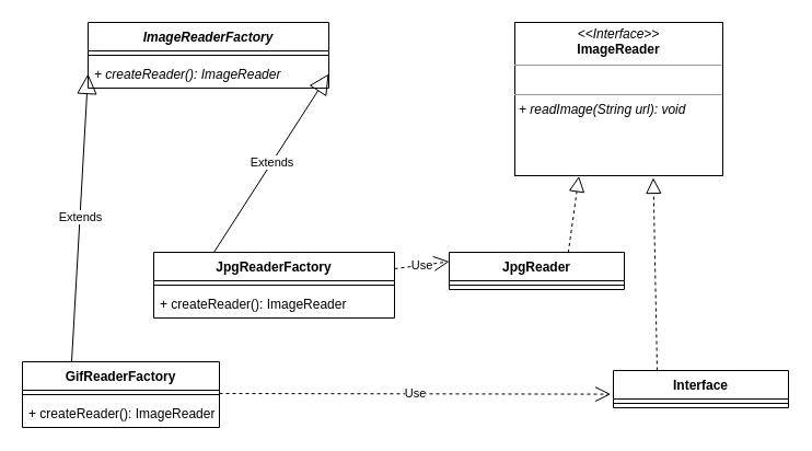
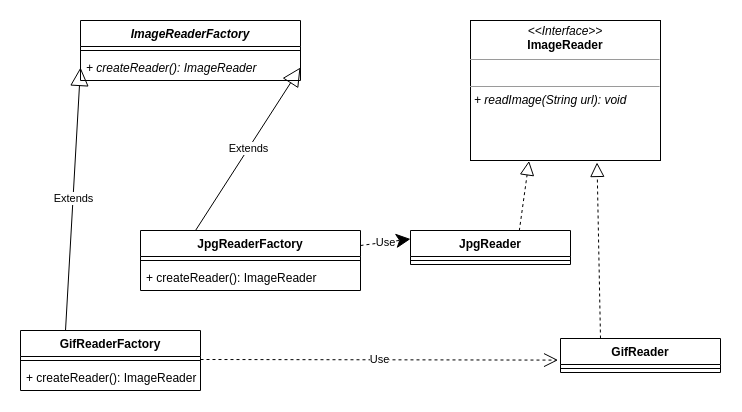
  <mxCell id="0" />
  <mxCell id="1" parent="0" />
  <mxCell id="2" value="ImageReaderFactory" style="swimlane;fontStyle=3;align=center;verticalAlign=top;childLayout=stackLayout;horizontal=1;startSize=26;horizontalStack=0;resizeParent=1;resizeParentMax=0;resizeLast=0;collapsible=1;marginBottom=0;" vertex="1" parent="1"><mxGeometry x="80" y="20" width="220" height="60" as="geometry" /></mxCell>
  <mxCell id="3" value="" style="line;strokeWidth=1;fillColor=none;align=left;verticalAlign=middle;spacingTop=-1;spacingLeft=3;spacingRight=3;rotatable=0;labelPosition=right;points=[];portConstraint=eastwest;strokeColor=inherit;" vertex="1" parent="2"><mxGeometry y="26" width="220" height="8" as="geometry" /></mxCell>
  <mxCell id="4" value="+ createReader(): ImageReader" style="text;strokeColor=none;fillColor=none;align=left;verticalAlign=top;spacingLeft=4;spacingRight=4;overflow=hidden;rotatable=0;points=[[0,0.5],[1,0.5]];portConstraint=eastwest;fontStyle=2" vertex="1" parent="2"><mxGeometry y="34" width="220" height="26" as="geometry" /></mxCell>
  <mxCell id="5" value="GifReaderFactory" style="swimlane;fontStyle=1;align=center;verticalAlign=top;childLayout=stackLayout;horizontal=1;startSize=26;horizontalStack=0;resizeParent=1;resizeParentMax=0;resizeLast=0;collapsible=1;marginBottom=0;" vertex="1" parent="1"><mxGeometry y="330" width="180" height="60" as="geometry" x="20" /></mxCell>
  <mxCell id="6" value="" style="line;strokeWidth=1;fillColor=none;align=left;verticalAlign=middle;spacingTop=-1;spacingLeft=3;spacingRight=3;rotatable=0;labelPosition=right;points=[];portConstraint=eastwest;strokeColor=inherit;" vertex="1" parent="5"><mxGeometry y="26" width="180" height="8" as="geometry" /></mxCell>
  <mxCell id="7" value="+ createReader(): ImageReader" style="text;strokeColor=none;fillColor=none;align=left;verticalAlign=top;spacingLeft=4;spacingRight=4;overflow=hidden;rotatable=0;points=[[0,0.5],[1,0.5]];portConstraint=eastwest;" vertex="1" parent="5"><mxGeometry y="34" width="180" height="26" as="geometry" /></mxCell>
  <mxCell id="8" value="JpgReaderFactory" style="swimlane;fontStyle=1;align=center;verticalAlign=top;childLayout=stackLayout;horizontal=1;startSize=26;horizontalStack=0;resizeParent=1;resizeParentMax=0;resizeLast=0;collapsible=1;marginBottom=0;" vertex="1" parent="1"><mxGeometry x="140" y="230" width="220" height="60" as="geometry" /></mxCell>
  <mxCell id="9" value="" style="line;strokeWidth=1;fillColor=none;align=left;verticalAlign=middle;spacingTop=-1;spacingLeft=3;spacingRight=3;rotatable=0;labelPosition=right;points=[];portConstraint=eastwest;strokeColor=inherit;" vertex="1" parent="8"><mxGeometry y="26" width="220" height="8" as="geometry" /></mxCell>
  <mxCell id="10" value="+ createReader(): ImageReader" style="text;strokeColor=none;fillColor=none;align=left;verticalAlign=top;spacingLeft=4;spacingRight=4;overflow=hidden;rotatable=0;points=[[0,0.5],[1,0.5]];portConstraint=eastwest;fontStyle=0" vertex="1" parent="8"><mxGeometry y="34" width="220" height="26" as="geometry" /></mxCell>
  <mxCell id="11" value="Extends" style="endArrow=block;endSize=16;endFill=0;html=1;rounded=0;exitX=0.25;exitY=0;exitDx=0;exitDy=0;entryX=1;entryY=0.5;entryDx=0;entryDy=0;" edge="1" parent="1" source="8" target="4"><mxGeometry width="160" relative="1" as="geometry"><mxPoint x="350" y="120" as="sourcePoint" /><mxPoint x="510" y="120" as="targetPoint" /></mxGeometry></mxCell>
  <mxCell id="12" value="Extends" style="endArrow=block;endSize=16;endFill=0;html=1;rounded=0;exitX=0.25;exitY=0;exitDx=0;exitDy=0;entryX=0;entryY=0.5;entryDx=0;entryDy=0;" edge="1" parent="1" source="5" target="4"><mxGeometry width="160" relative="1" as="geometry"><mxPoint x="350" y="120" as="sourcePoint" /><mxPoint x="510" y="120" as="targetPoint" /></mxGeometry></mxCell>
  <mxCell id="13" value="&lt;p style=&quot;margin:0px;margin-top:4px;text-align:center;&quot;&gt;&lt;i&gt;&amp;lt;&amp;lt;Interface&amp;gt;&amp;gt;&lt;/i&gt;&lt;br&gt;&lt;b&gt;ImageReader&lt;/b&gt;&lt;/p&gt;&lt;hr size=&quot;1&quot;&gt;&lt;p style=&quot;margin:0px;margin-left:4px;&quot;&gt;&lt;br&gt;&lt;/p&gt;&lt;hr size=&quot;1&quot;&gt;&lt;p style=&quot;margin:0px;margin-left:4px;&quot;&gt;&lt;i&gt;+ readImage(String url): void&lt;/i&gt;&lt;br&gt;&lt;/p&gt;" style="verticalAlign=top;align=left;overflow=fill;fontSize=12;fontFamily=Helvetica;html=1;" vertex="1" parent="1"><mxGeometry x="470" y="20" width="190" height="140" as="geometry" /></mxCell>
- <mxCell id="14" value="Interface" style="swimlane;fontStyle=1;align=center;verticalAlign=top;childLayout=stackLayout;horizontal=1;startSize=26;horizontalStack=0;resizeParent=1;resizeParentMax=0;resizeLast=0;collapsible=1;marginBottom=0;" vertex="1" parent="1"><mxGeometry x="560" y="338" width="160" height="34" as="geometry" /></mxCell>
+ <mxCell id="14" value="GifReader" style="swimlane;fontStyle=1;align=center;verticalAlign=top;childLayout=stackLayout;horizontal=1;startSize=26;horizontalStack=0;resizeParent=1;resizeParentMax=0;resizeLast=0;collapsible=1;marginBottom=0;" vertex="1" parent="1"><mxGeometry x="560" y="338" width="160" height="34" as="geometry" /></mxCell>
  <mxCell id="15" value="" style="line;strokeWidth=1;fillColor=none;align=left;verticalAlign=middle;spacingTop=-1;spacingLeft=3;spacingRight=3;rotatable=0;labelPosition=right;points=[];portConstraint=eastwest;strokeColor=inherit;" vertex="1" parent="14"><mxGeometry y="26" width="160" height="8" as="geometry" /></mxCell>
  <mxCell id="16" value="JpgReader" style="swimlane;fontStyle=1;align=center;verticalAlign=top;childLayout=stackLayout;horizontal=1;startSize=26;horizontalStack=0;resizeParent=1;resizeParentMax=0;resizeLast=0;collapsible=1;marginBottom=0;" vertex="1" parent="1"><mxGeometry x="410" y="230" width="160" height="34" as="geometry" /></mxCell>
  <mxCell id="17" value="" style="line;strokeWidth=1;fillColor=none;align=left;verticalAlign=middle;spacingTop=-1;spacingLeft=3;spacingRight=3;rotatable=0;labelPosition=right;points=[];portConstraint=eastwest;strokeColor=inherit;" vertex="1" parent="16"><mxGeometry y="26" width="160" height="8" as="geometry" /></mxCell>
- <mxCell id="18" value="Use" style="endArrow=open;endSize=12;dashed=1;html=1;rounded=0;exitX=1;exitY=0.25;exitDx=0;exitDy=0;entryX=0;entryY=0.25;entryDx=0;entryDy=0;" edge="1" parent="1" source="8" target="16"><mxGeometry width="160" relative="1" as="geometry"><mxPoint x="290" y="160" as="sourcePoint" /><mxPoint x="450" y="160" as="targetPoint" /></mxGeometry></mxCell>
+ <mxCell id="18" value="Use" style="endArrow=classic;endSize=12;dashed=1;html=1;rounded=0;exitX=1;exitY=0.25;exitDx=0;exitDy=0;entryX=0;entryY=0.25;entryDx=0;entryDy=0;" edge="1" parent="1" source="8" target="16"><mxGeometry width="160" relative="1" as="geometry"><mxPoint x="290" y="160" as="sourcePoint" /><mxPoint x="450" y="160" as="targetPoint" /></mxGeometry></mxCell>
  <mxCell id="19" value="Use" style="endArrow=open;endSize=12;dashed=1;html=1;rounded=0;exitX=1;exitY=0.5;exitDx=0;exitDy=0;entryX=-0.015;entryY=0.831;entryDx=0;entryDy=0;entryPerimeter=0;" edge="1" parent="1"><mxGeometry width="160" relative="1" as="geometry"><mxPoint x="200" y="359" as="sourcePoint" /><mxPoint x="557.6" y="359.606" as="targetPoint" /><mxPoint as="offset" /></mxGeometry></mxCell>
  <mxCell id="20" value="" style="endArrow=block;dashed=1;endFill=0;endSize=12;html=1;rounded=0;exitX=0.25;exitY=0;exitDx=0;exitDy=0;entryX=0.666;entryY=1.014;entryDx=0;entryDy=0;entryPerimeter=0;" edge="1" parent="1" source="14" target="13"><mxGeometry width="160" relative="1" as="geometry"><mxPoint x="620" y="50" as="sourcePoint" /><mxPoint x="780" y="50" as="targetPoint" /></mxGeometry></mxCell>
  <mxCell id="21" value="" style="endArrow=block;dashed=1;endFill=0;endSize=12;html=1;rounded=0;exitX=0.68;exitY=0.009;exitDx=0;exitDy=0;entryX=0.308;entryY=1.003;entryDx=0;entryDy=0;entryPerimeter=0;exitPerimeter=0;" edge="1" parent="1" source="16" target="13"><mxGeometry width="160" relative="1" as="geometry"><mxPoint x="350" y="120" as="sourcePoint" /><mxPoint x="510" y="120" as="targetPoint" /></mxGeometry></mxCell>
